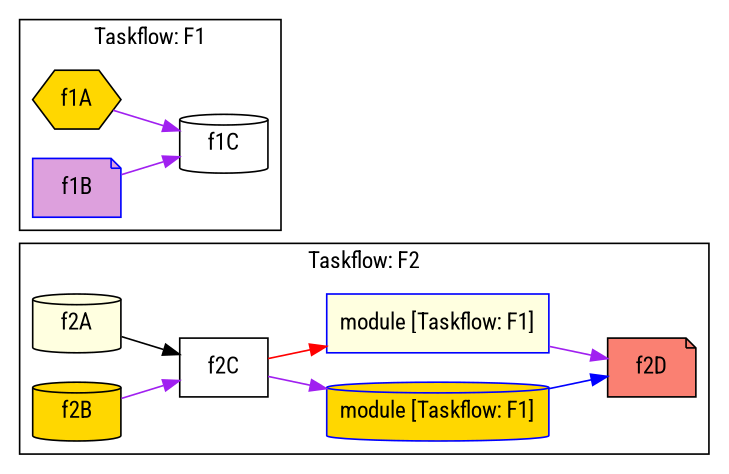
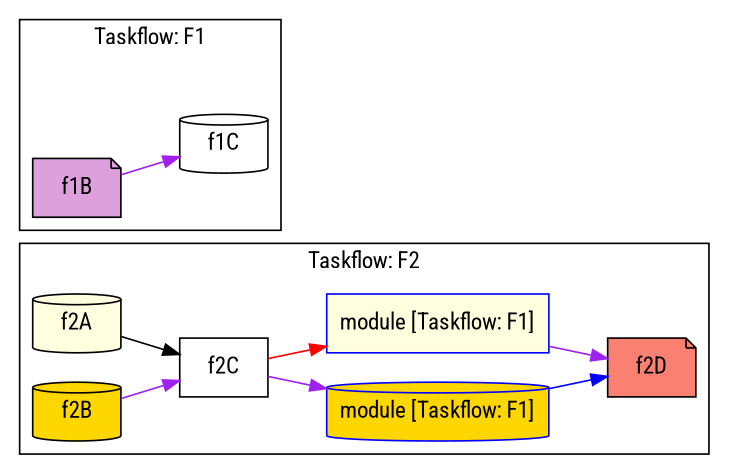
  digraph {
    fontname="Roboto Condensed"
    rankdir=LR
    node [fillcolor=gold fontname="Roboto Condensed" shape=cylinder style=filled]
    edge [color=purple fontname="Roboto Condensed"]
    n1 [fillcolor=lightyellow label=f2A]
    n2 [fillcolor=white label=f2C shape=box]
    n3 [color=blue label="module [Taskflow: F1]"]
    n4 [color=blue fillcolor=lightyellow label="module [Taskflow: F1]" shape=box]
    n5 [label=f2B]
    n6 [fillcolor=salmon label=f2D shape=note]
-   n7 [label=f1A shape=hexagon]
    n8 [fillcolor=white label=f1C]
-   n9 [fillcolor=plum label=f1B shape=note color=blue]
+   n9 [fillcolor=plum label=f1B shape=note]
    subgraph cluster_1 {
      label="Taskflow: F2"
      n1
      n2
      n3
      n4
      n5
      n6
    }
    subgraph cluster_2 {
      label="Taskflow: F1"
-     n7
      n8
      n9
    }
    n1 -> n2 [color=black]
    n2 -> n3
    n2 -> n4 [color=red]
    n3 -> n6 [color=blue]
    n4 -> n6
    n5 -> n2
-   n7 -> n8
    n9 -> n8
  }
